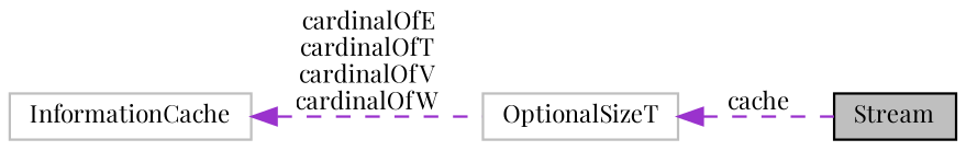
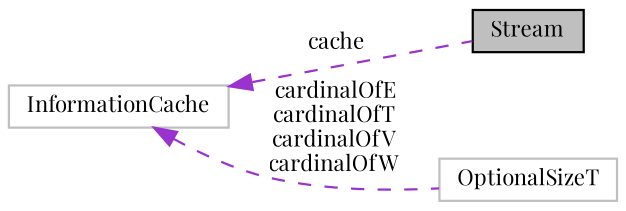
  digraph {
    fontname="Playfair Display"
    rankdir=LR
    node [color=grey75 fillcolor=white fontname="Playfair Display" fontsize=10 shape=record style=filled]
    edge [color=darkorchid3 dir=back fontname="Playfair Display" fontsize=10 labelfontname=Helvetica labelfontsize=10 style=dashed]
    n1 [color=black fillcolor=grey75 fontcolor=black height=0.2 label=Stream width=0.4]
    n2 [height=0.2 label=InformationCache width=0.4]
    n3 [height=0.2 label=OptionalSizeT width=0.4]
-   n3 -> n1 [label=" cache"]
+   n2 -> n1 [label=" cache"]
    n2 -> n3 [label=" cardinalOfE\ncardinalOfT\ncardinalOfV\ncardinalOfW"]
  }
